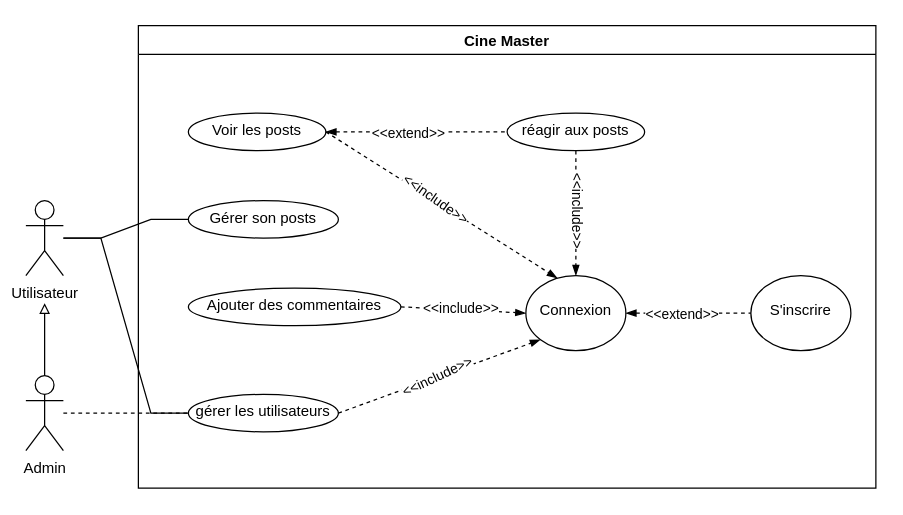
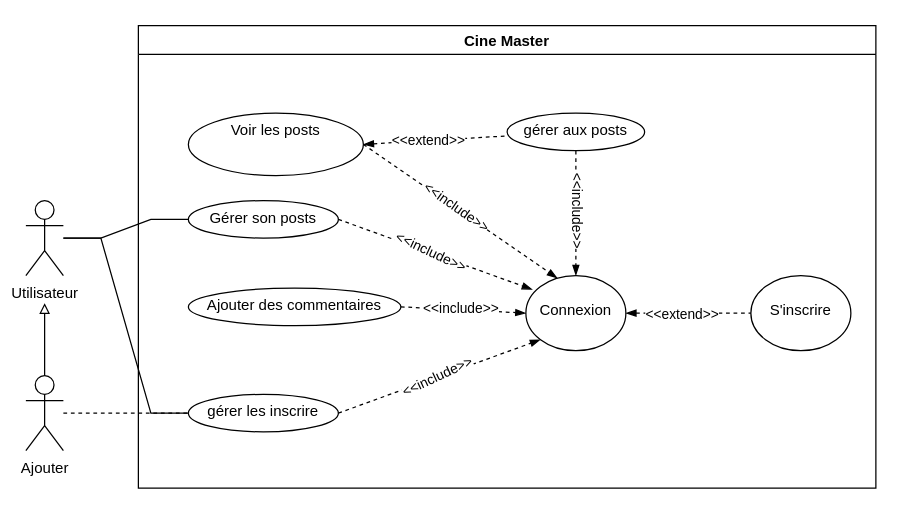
  <mxCell id="0" />
  <mxCell id="1" parent="0" />
  <mxCell id="2" style="edgeStyle=entityRelationEdgeStyle;rounded=0;orthogonalLoop=1;jettySize=auto;html=1;endArrow=none;endFill=0;" parent="1" source="4" target="7" edge="1"><mxGeometry relative="1" as="geometry" /></mxCell>
  <mxCell id="3" style="edgeStyle=entityRelationEdgeStyle;rounded=0;orthogonalLoop=1;jettySize=auto;html=1;endArrow=none;endFill=0;" parent="1" source="4" target="10" edge="1"><mxGeometry relative="1" as="geometry" /></mxCell>
  <mxCell id="4" value="Utilisateur" style="shape=umlActor;verticalLabelPosition=bottom;verticalAlign=top;html=1;outlineConnect=0;" parent="1" vertex="1"><mxGeometry x="20" y="160" width="30" height="60" as="geometry" /></mxCell>
  <mxCell id="5" value="Cine Master" style="swimlane;" parent="1" vertex="1"><mxGeometry x="110" y="20" width="590" height="370" as="geometry" /></mxCell>
- <mxCell id="6" value="Voir les posts" style="ellipse;whiteSpace=wrap;html=1;verticalAlign=top;align=center;" parent="5" vertex="1"><mxGeometry x="40" y="70" width="110" height="30" as="geometry" /></mxCell>
+ <mxCell id="6" value="Voir les posts" style="ellipse;whiteSpace=wrap;html=1;verticalAlign=top;align=center;" parent="5" vertex="1"><mxGeometry x="40" y="70" width="140" height="50" as="geometry" /></mxCell>
  <mxCell id="7" value="&lt;div&gt;Gérer son posts&lt;/div&gt;" style="ellipse;whiteSpace=wrap;html=1;verticalAlign=top;align=center;" parent="5" vertex="1"><mxGeometry x="40" y="140" width="120" height="30" as="geometry" /></mxCell>
  <mxCell id="8" value="&lt;div&gt;Ajouter des commentaires&lt;/div&gt;" style="ellipse;whiteSpace=wrap;html=1;verticalAlign=top;align=center;" parent="5" vertex="1"><mxGeometry x="40" y="210" width="170" height="30" as="geometry" /></mxCell>
  <mxCell id="9" value="&lt;br&gt;Connexion" style="ellipse;whiteSpace=wrap;html=1;verticalAlign=top;align=center;" parent="5" vertex="1"><mxGeometry x="310" y="200" width="80" height="60" as="geometry" /></mxCell>
- <mxCell id="10" value="gérer les utilisateurs" style="ellipse;whiteSpace=wrap;html=1;verticalAlign=top;" parent="5" vertex="1"><mxGeometry x="40" y="295" width="120" height="30" as="geometry" /></mxCell>
+ <mxCell id="10" value="gérer les inscrire" style="ellipse;whiteSpace=wrap;html=1;verticalAlign=top;" parent="5" vertex="1"><mxGeometry x="40" y="295" width="120" height="30" as="geometry" /></mxCell>
  <mxCell id="11" value="&lt;br&gt;S'inscrire" style="ellipse;whiteSpace=wrap;html=1;verticalAlign=top;align=center;" parent="5" vertex="1"><mxGeometry x="490" y="200" width="80" height="60" as="geometry" /></mxCell>
  <mxCell id="12" value="" style="html=1;verticalAlign=bottom;labelBackgroundColor=none;endArrow=blockThin;endFill=1;dashed=1;rounded=0;shadow=0;entryX=0.315;entryY=0.034;entryDx=0;entryDy=0;exitX=1;exitY=0.5;exitDx=0;exitDy=0;entryPerimeter=0;" parent="5" source="6" target="9" edge="1"><mxGeometry width="160" relative="1" as="geometry"><mxPoint x="400" y="85" as="sourcePoint" /><mxPoint x="430" y="84.76" as="targetPoint" /></mxGeometry></mxCell>
  <mxCell id="13" value="&amp;lt;&amp;lt;include&amp;gt;&amp;gt;" style="edgeLabel;html=1;align=center;verticalAlign=middle;resizable=0;points=[];rotation=35;" parent="12" vertex="1" connectable="0"><mxGeometry x="-0.058" y="2" relative="1" as="geometry"><mxPoint as="offset" /></mxGeometry></mxCell>
+ <mxCell id="14" value="" style="html=1;verticalAlign=bottom;labelBackgroundColor=none;endArrow=blockThin;endFill=1;dashed=1;rounded=0;shadow=0;exitX=1;exitY=0.5;exitDx=0;exitDy=0;entryX=0.065;entryY=0.186;entryDx=0;entryDy=0;entryPerimeter=0;" parent="5" source="7" target="9" edge="1"><mxGeometry width="160" relative="1" as="geometry"><mxPoint x="150" y="120" as="sourcePoint" /><mxPoint x="310" y="235" as="targetPoint" /></mxGeometry></mxCell>
+ <mxCell id="15" value="&amp;lt;&amp;lt;include&amp;gt;&amp;gt;" style="edgeLabel;html=1;align=center;verticalAlign=middle;resizable=0;points=[];rotation=25;" parent="14" vertex="1" connectable="0"><mxGeometry x="-0.058" y="2" relative="1" as="geometry"><mxPoint y="1" as="offset" /></mxGeometry></mxCell>
  <mxCell id="16" value="" style="html=1;verticalAlign=bottom;labelBackgroundColor=none;endArrow=blockThin;endFill=1;dashed=1;rounded=0;shadow=0;exitX=1;exitY=0.5;exitDx=0;exitDy=0;entryX=0;entryY=0.5;entryDx=0;entryDy=0;" parent="5" source="8" target="9" edge="1"><mxGeometry width="160" relative="1" as="geometry"><mxPoint x="170.0" y="165" as="sourcePoint" /><mxPoint x="291.716" y="218.787" as="targetPoint" /></mxGeometry></mxCell>
  <mxCell id="17" value="&amp;lt;&amp;lt;include&amp;gt;&amp;gt;" style="edgeLabel;html=1;align=center;verticalAlign=middle;resizable=0;points=[];rotation=0;" parent="16" vertex="1" connectable="0"><mxGeometry x="-0.058" y="2" relative="1" as="geometry"><mxPoint as="offset" /></mxGeometry></mxCell>
  <mxCell id="18" value="" style="html=1;verticalAlign=bottom;labelBackgroundColor=none;endArrow=blockThin;endFill=1;dashed=1;rounded=0;shadow=0;exitX=1;exitY=0.5;exitDx=0;exitDy=0;entryX=0;entryY=1;entryDx=0;entryDy=0;" parent="5" source="10" target="9" edge="1"><mxGeometry width="160" relative="1" as="geometry"><mxPoint x="190.0" y="235" as="sourcePoint" /><mxPoint x="280" y="240" as="targetPoint" /></mxGeometry></mxCell>
  <mxCell id="19" value="&amp;lt;&amp;lt;include&amp;gt;&amp;gt;" style="edgeLabel;html=1;align=center;verticalAlign=middle;resizable=0;points=[];rotation=-25;" parent="18" vertex="1" connectable="0"><mxGeometry x="-0.058" y="2" relative="1" as="geometry"><mxPoint x="3" as="offset" /></mxGeometry></mxCell>
  <mxCell id="20" value="" style="html=1;verticalAlign=bottom;labelBackgroundColor=none;endArrow=none;endFill=0;dashed=1;rounded=0;shadow=0;exitX=1;exitY=0.5;exitDx=0;exitDy=0;entryX=0;entryY=0.5;entryDx=0;entryDy=0;startArrow=blockThin;startFill=1;" parent="5" source="9" target="11" edge="1"><mxGeometry width="160" relative="1" as="geometry"><mxPoint x="290.0" y="350" as="sourcePoint" /><mxPoint x="440" y="245" as="targetPoint" /></mxGeometry></mxCell>
  <mxCell id="21" value="&amp;lt;&amp;lt;extend&amp;gt;&amp;gt;" style="edgeLabel;html=1;align=center;verticalAlign=middle;resizable=0;points=[];rotation=0;" parent="20" vertex="1" connectable="0"><mxGeometry x="-0.058" y="2" relative="1" as="geometry"><mxPoint x="-3" y="2" as="offset" /></mxGeometry></mxCell>
- <mxCell id="22" value="réagir aux posts" style="ellipse;whiteSpace=wrap;html=1;verticalAlign=top;align=center;" parent="5" vertex="1"><mxGeometry x="295" y="70" width="110" height="30" as="geometry" /></mxCell>
+ <mxCell id="22" value="gérer aux posts" style="ellipse;whiteSpace=wrap;html=1;verticalAlign=top;align=center;" parent="5" vertex="1"><mxGeometry x="295" y="70" width="110" height="30" as="geometry" /></mxCell>
  <mxCell id="23" value="" style="html=1;verticalAlign=bottom;labelBackgroundColor=none;endArrow=none;endFill=0;dashed=1;rounded=0;shadow=0;exitX=1;exitY=0.5;exitDx=0;exitDy=0;startArrow=blockThin;startFill=1;" parent="5" source="6" target="22" edge="1"><mxGeometry width="160" relative="1" as="geometry"><mxPoint x="155" y="84.57" as="sourcePoint" /><mxPoint x="255" y="84.57" as="targetPoint" /></mxGeometry></mxCell>
  <mxCell id="24" value="&amp;lt;&amp;lt;extend&amp;gt;&amp;gt;" style="edgeLabel;html=1;align=center;verticalAlign=middle;resizable=0;points=[];rotation=0;" parent="23" vertex="1" connectable="0"><mxGeometry x="-0.058" y="2" relative="1" as="geometry"><mxPoint x="-3" y="2" as="offset" /></mxGeometry></mxCell>
  <mxCell id="25" value="" style="html=1;verticalAlign=bottom;labelBackgroundColor=none;endArrow=blockThin;endFill=1;dashed=1;rounded=0;shadow=0;entryX=0.5;entryY=0;entryDx=0;entryDy=0;exitX=0.5;exitY=1;exitDx=0;exitDy=0;" parent="5" source="22" target="9" edge="1"><mxGeometry width="160" relative="1" as="geometry"><mxPoint x="390" y="85" as="sourcePoint" /><mxPoint x="590" y="200" as="targetPoint" /></mxGeometry></mxCell>
  <mxCell id="26" value="&amp;lt;&amp;lt;include&amp;gt;&amp;gt;" style="edgeLabel;html=1;align=center;verticalAlign=middle;resizable=0;points=[];rotation=90;" parent="25" vertex="1" connectable="0"><mxGeometry x="-0.058" y="2" relative="1" as="geometry"><mxPoint as="offset" /></mxGeometry></mxCell>
  <mxCell id="27" value="" style="edgeStyle=entityRelationEdgeStyle;rounded=0;orthogonalLoop=1;jettySize=auto;html=1;shadow=0;endArrow=none;endFill=0;dashed=1;" parent="1" source="29" target="10" edge="1"><mxGeometry relative="1" as="geometry" /></mxCell>
  <mxCell id="28" style="edgeStyle=none;html=1;endArrow=block;endFill=0;targetPerimeterSpacing=22;" edge="1" parent="1" source="29" target="4"><mxGeometry relative="1" as="geometry" /></mxCell>
- <mxCell id="29" value="Admin" style="shape=umlActor;verticalLabelPosition=bottom;verticalAlign=top;html=1;outlineConnect=0;" parent="1" vertex="1"><mxGeometry x="20" y="300" width="30" height="60" as="geometry" /></mxCell>
+ <mxCell id="29" value="Ajouter" style="shape=umlActor;verticalLabelPosition=bottom;verticalAlign=top;html=1;outlineConnect=0;" parent="1" vertex="1"><mxGeometry x="20" y="300" width="30" height="60" as="geometry" /></mxCell>
